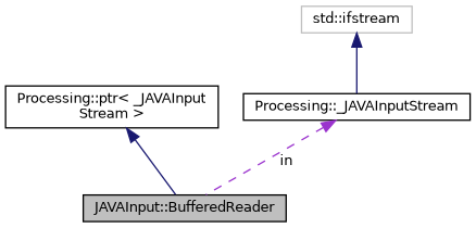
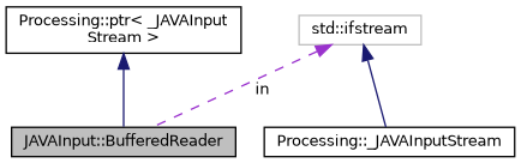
  digraph {
    node [color=black fillcolor=white fontname=Helvetica fontsize=10 shape=record style=filled]
    edge [color=midnightblue dir=back fontname=Helvetica fontsize=10 labelfontname=Helvetica labelfontsize=10 style=solid]
    n1 [fillcolor=grey75 fontcolor=black height=0.2 label="JAVAInput::BufferedReader" width=0.4]
    n2 [height=0.2 label="Processing::ptr\< _JAVAInput\lStream \>" width=0.4]
    n3 [height=0.2 label="Processing::_JAVAInputStream" width=0.4]
    n4 [color=grey75 height=0.2 label="std::ifstream" width=0.4]
    n2 -> n1
-   n3 -> n1 [color=darkorchid3 label=" in" style=dashed]
+   n4 -> n1 [color=darkorchid3 label=" in" style=dashed]
    n4 -> n3
  }
